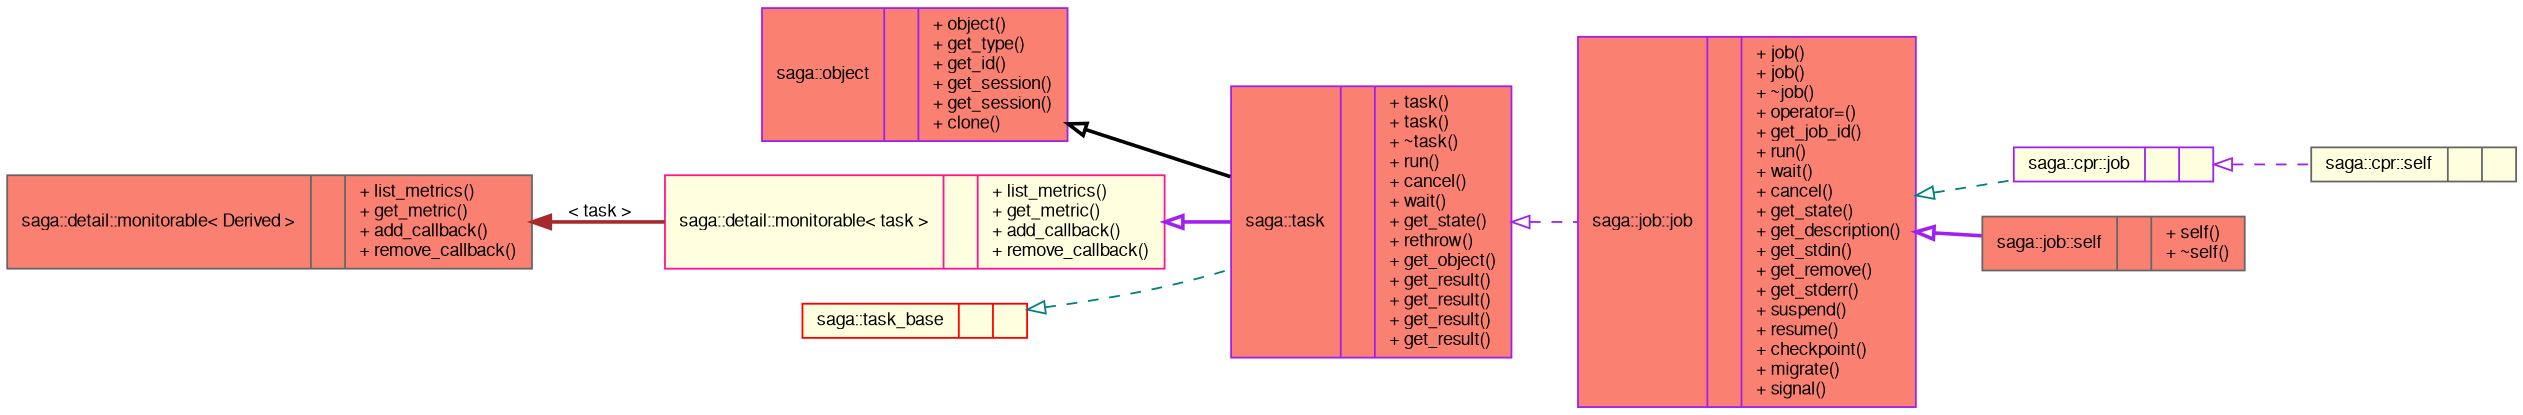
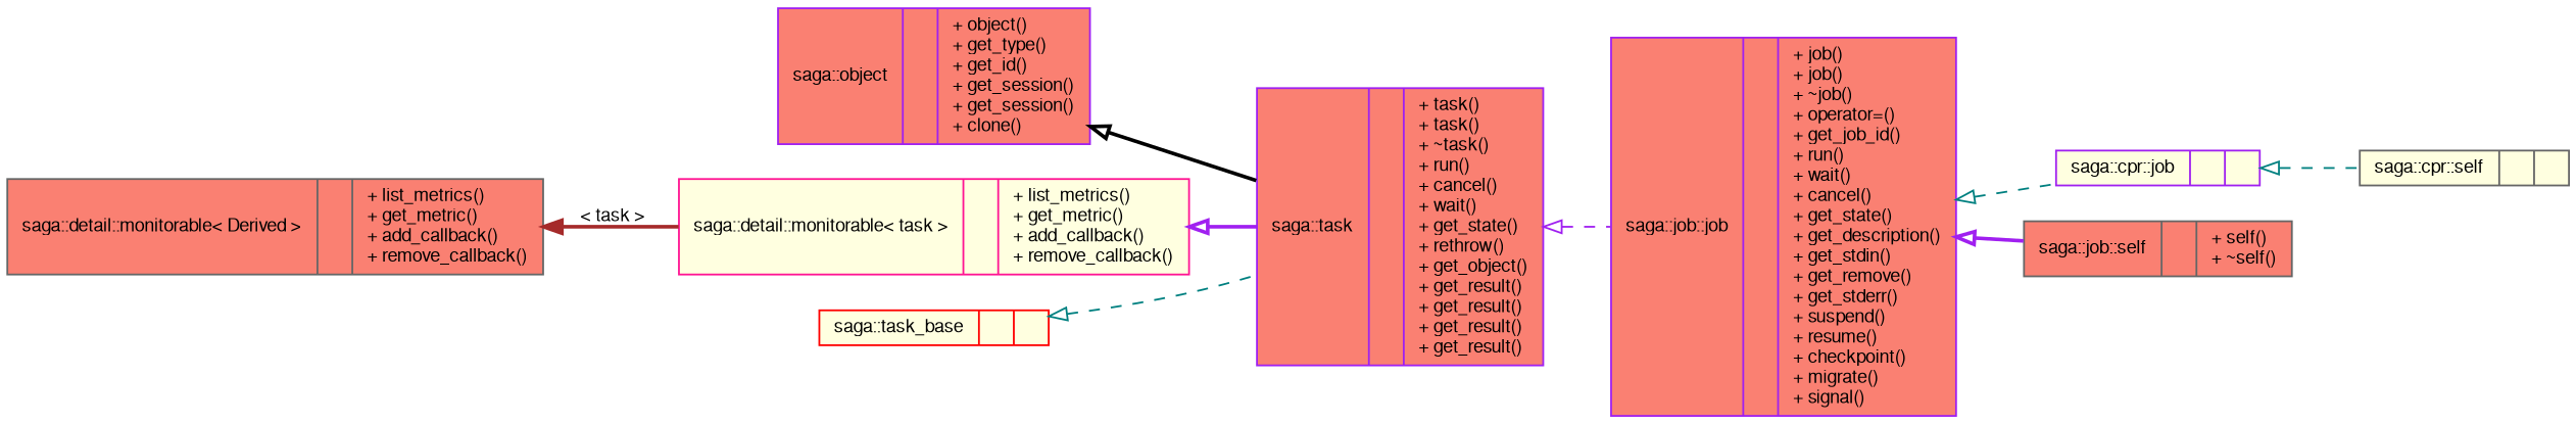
  digraph {
    rankdir=LR
    node [color=purple fillcolor=salmon fontname=FreeSans fontsize=10 shape=record style=filled]
    edge [arrowtail=onormal color=purple dir=back fontname=FreeSans fontsize=10 labelfontname=FreeSans labelfontsize=10 style=dashed]
    n1 [fontcolor=black height=0.2 label="{saga::task\n||+ task()\l+ task()\l+ ~task()\l+ run()\l+ cancel()\l+ wait()\l+ get_state()\l+ rethrow()\l+ get_object()\l+ get_result()\l+ get_result()\l+ get_result()\l+ get_result()\l}" width=0.4]
    n2 [height=0.2 label="{saga::job::job\n||+ job()\l+ job()\l+ ~job()\l+ operator=()\l+ get_job_id()\l+ run()\l+ wait()\l+ cancel()\l+ get_state()\l+ get_description()\l+ get_stdin()\l+ get_remove()\l+ get_stderr()\l+ suspend()\l+ resume()\l+ checkpoint()\l+ migrate()\l+ signal()\l}" width=0.4]
    n3 [fillcolor=lightyellow height=0.2 label="{saga::cpr::job\n||}" width=0.4]
    n4 [color=gray40 height=0.2 label="{saga::job::self\n||+ self()\l+ ~self()\l}" width=0.4]
    n5 [height=0.2 label="{saga::object\n||+ object()\l+ get_type()\l+ get_id()\l+ get_session()\l+ get_session()\l+ clone()\l}" width=0.4]
    n6 [color=deeppink fillcolor=lightyellow height=0.2 label="{saga::detail::monitorable\< task \>\n||+ list_metrics()\l+ get_metric()\l+ add_callback()\l+ remove_callback()\l}" width=0.4]
    n7 [color=gray40 height=0.2 label="{saga::detail::monitorable\< Derived \>\n||+ list_metrics()\l+ get_metric()\l+ add_callback()\l+ remove_callback()\l}" width=0.4]
    n8 [color=red fillcolor=lightyellow height=0.2 label="{saga::task_base\n||}" width=0.4]
    n9 [color=gray40 fillcolor=lightyellow height=0.2 label="{saga::cpr::self\n||}" width=0.4]
    n1 -> n2
    n2 -> n3 [color=teal]
    n2 -> n4 [style=bold]
-   n3 -> n9
+   n3 -> n9 [color=teal]
    n5 -> n1 [color=black style=bold]
    n6 -> n1 [style=bold]
    n7 -> n6 [color=brown label=" \< task \>" style=bold arrowtail=""]
    n8 -> n1 [color=teal]
  }
